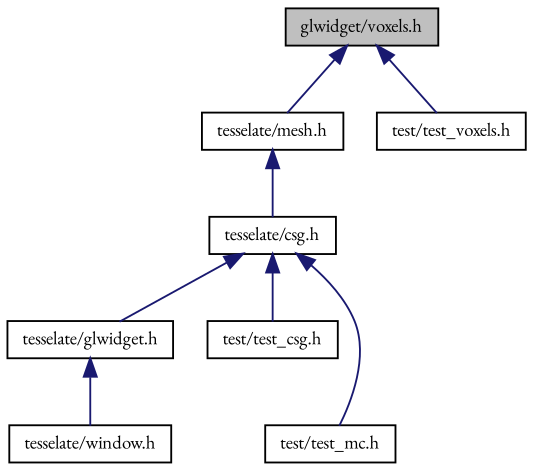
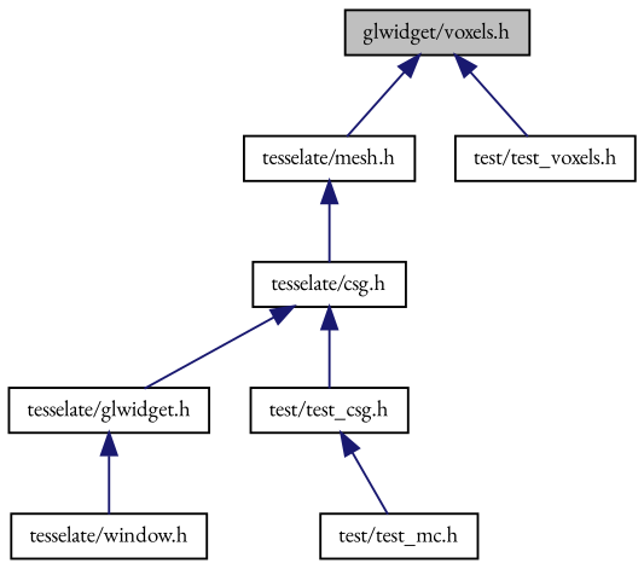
  digraph {
    fontname="EB Garamond"
    node [color=black fillcolor=white fontname="EB Garamond" fontsize=10 shape=record style=filled]
    edge [color=midnightblue dir=back fontname="EB Garamond" fontsize=10 labelfontname=Helvetica labelfontsize=10 style=solid]
    n1 [fillcolor=grey75 fontcolor=black height=0.2 label="glwidget/voxels.h" width=0.4]
    n2 [height=0.2 label="tesselate/mesh.h" width=0.4]
    n3 [height=0.2 label="test/test_voxels.h" width=0.4]
    n4 [height=0.2 label="tesselate/csg.h" width=0.4]
    n5 [height=0.2 label="tesselate/glwidget.h" width=0.4]
    n6 [height=0.2 label="test/test_csg.h" width=0.4]
    n7 [height=0.2 label="test/test_mc.h" width=0.4]
    n8 [height=0.2 label="tesselate/window.h" width=0.4]
    n1 -> n2
    n1 -> n3
    n2 -> n4
    n4 -> n5
    n4 -> n6
-   n4 -> n7
+   n6 -> n7
    n5 -> n8
  }
